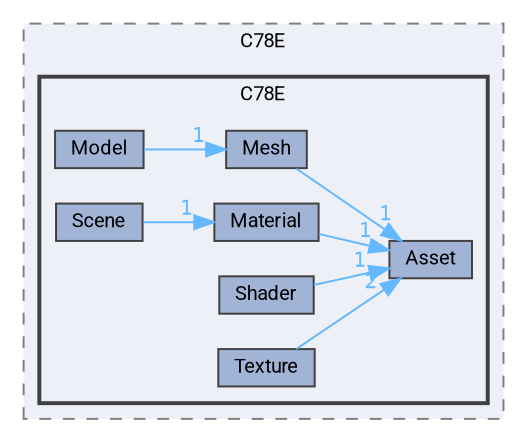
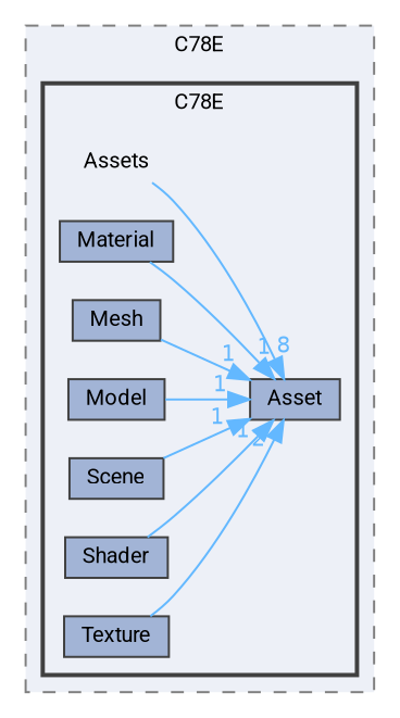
  digraph {
    compound=true
    rankdir=LR
    fontname=Roboto
    node [fontname=Roboto fontsize=10 shape=box color=grey25 fillcolor="#a2b4d6" style=filled]
    edge [color=steelblue1 fontcolor=steelblue1 fontname=Roboto fontsize=10 headlabel=1 labeldistance=1.5 labelfontname=Helvetica labelfontsize=10]
+   n1 [height=0.2 label=Assets shape=plaintext width=0.4 color="" fillcolor="" style=""]
    n2 [height=0.2 label=Asset width=0.4]
    n3 [height=0.2 label=Material width=0.4]
    n4 [height=0.2 label=Mesh width=0.4]
    n5 [height=0.2 label=Model width=0.4]
    n6 [height=0.2 label=Scene width=0.4]
    n7 [height=0.2 label=Shader width=0.4]
    n8 [height=0.2 label=Texture width=0.4]
    subgraph cluster_1 {
      bgcolor="#edf0f7"
      fontsize=10
      label=C78E
      pencolor=grey50
      style="filled,dashed"
      subgraph cluster_2 {
        bgcolor="#edf0f7"
        fontsize=10
        pencolor=grey25
        style="filled,bold"
+       n1
        n2
        n3
        n4
        n5
        n6
        n7
        n8
      }
    }
+   n1 -> n2 [headlabel=8]
    n3 -> n2
    n4 -> n2
-   n5 -> n4
-   n6 -> n3
+   n5 -> n2
+   n6 -> n2
    n7 -> n2
    n8 -> n2 [headlabel=2]
  }
